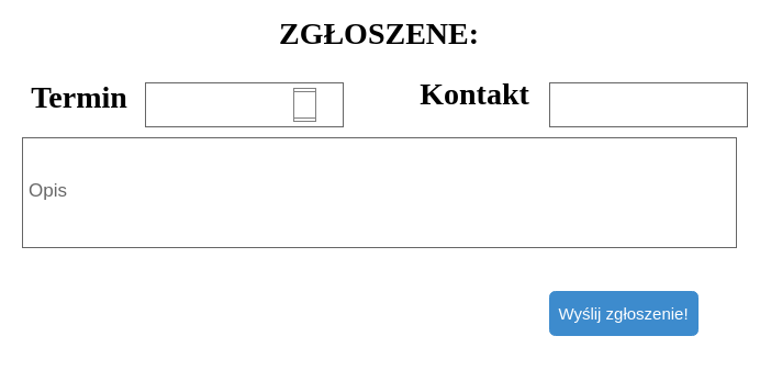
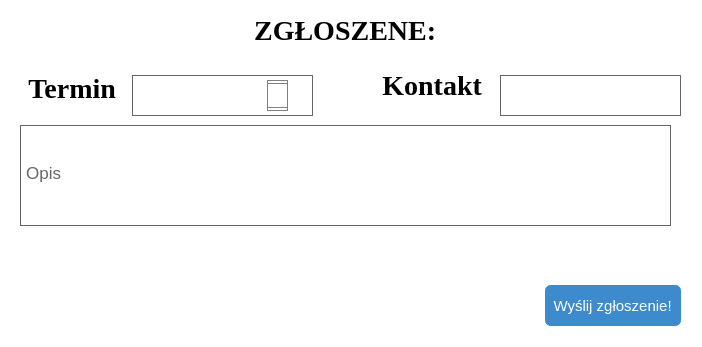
  <mxCell id="0" />
  <mxCell id="1" parent="0" />
  <mxCell id="2" value="Opis" style="strokeWidth=1;shadow=0;dashed=0;align=center;html=1;shape=mxgraph.mockup.text.textBox;fontColor=#666666;align=left;fontSize=17;spacingLeft=4;spacingTop=-3;strokeColor=#666666;mainText=" vertex="1" parent="1"><mxGeometry x="20" y="125" width="650" height="100" as="geometry" /></mxCell>
  <mxCell id="3" value="&lt;span style=&quot;font-size: 28px&quot;&gt;&lt;b&gt;ZGŁOSZENE:&lt;/b&gt;&lt;/span&gt;" style="text;html=1;strokeColor=none;fillColor=none;align=center;verticalAlign=middle;whiteSpace=wrap;rounded=0;fontFamily=Times New Roman;fontSize=18;" vertex="1" parent="1"><mxGeometry x="325" y="20" width="40" height="20" as="geometry" /></mxCell>
  <mxCell id="4" value="&lt;font style=&quot;font-size: 28px&quot;&gt;&lt;b&gt;Termin&lt;br&gt;&lt;/b&gt;&lt;span style=&quot;color: rgba(0 , 0 , 0 , 0) ; font-family: monospace ; font-size: 0px ; white-space: nowrap&quot;&gt;%3CmxGraphModel%3E%3Croot%3E%3CmxCell%20id%3D%220%22%2F%3E%3CmxCell%20id%3D%221%22%20parent%3D%220%22%2F%3E%3CmxCell%20id%3D%222%22%20value%3D%22%26lt%3Bfont%20style%3D%26quot%3Bfont-size%3A%2028px%26quot%3B%26gt%3B%26lt%3Bb%26gt%3BOpinie%26lt%3B%2Fb%26gt%3B%26lt%3B%2Ffont%26gt%3B%22%20style%3D%22text%3Bhtml%3D1%3BstrokeColor%3Dnone%3BfillColor%3Dnone%3Balign%3Dcenter%3BverticalAlign%3Dmiddle%3BwhiteSpace%3Dwrap%3Brounded%3D0%3BfontFamily%3DTimes%20New%20Roman%3BfontSize%3D18%3B%22%20vertex%3D%221%22%20parent%3D%221%22%3E%3CmxGeometry%20x%3D%22100%22%20y%3D%22430%22%20width%3D%2240%22%20height%3D%2220%22%20as%3D%22geometry%22%2F%3E%3C%2FmxCell%3E%3C%2Froot%3E%3C%2FmxGraphModel%3E&lt;/span&gt;&lt;b&gt;&lt;br&gt;&lt;/b&gt;&lt;/font&gt;" style="text;html=1;strokeColor=none;fillColor=none;align=center;verticalAlign=middle;whiteSpace=wrap;rounded=0;fontFamily=Times New Roman;fontSize=18;" vertex="1" parent="1"><mxGeometry x="52" y="95" width="40" height="20" as="geometry" /></mxCell>
  <mxCell id="5" value="&lt;font style=&quot;font-size: 28px&quot;&gt;&lt;b&gt;Kontakt&lt;/b&gt;&lt;/font&gt;" style="text;html=1;strokeColor=none;fillColor=none;align=center;verticalAlign=middle;whiteSpace=wrap;rounded=0;fontFamily=Times New Roman;fontSize=18;" vertex="1" parent="1"><mxGeometry x="412" y="75" width="40" height="20" as="geometry" /></mxCell>
  <mxCell id="6" value="" style="strokeWidth=1;shadow=0;dashed=0;align=right;html=1;shape=mxgraph.mockup.text.textBox;fontColor=#666666;align=left;fontSize=17;spacingLeft=4;spacingTop=-3;strokeColor=#666666;mainText=" vertex="1" parent="1"><mxGeometry x="132" y="75" width="180" height="40" as="geometry" /></mxCell>
  <mxCell id="7" value="" style="strokeWidth=1;shadow=0;dashed=0;align=center;html=1;shape=mxgraph.mockup.text.textBox;fontColor=#666666;align=left;fontSize=17;spacingLeft=4;spacingTop=-3;strokeColor=#666666;mainText=" vertex="1" parent="1"><mxGeometry x="500" y="75" width="180" height="40" as="geometry" /></mxCell>
  <mxCell id="8" value="" style="shape=process;whiteSpace=wrap;html=1;backgroundOutline=1;rotation=90;strokeColor=#808080;" vertex="1" parent="1"><mxGeometry x="262" y="85" width="30" height="20" as="geometry" /></mxCell>
- <mxCell id="9" value="&lt;font style=&quot;font-size: 15px&quot;&gt;Wyślij zgłoszenie!&lt;/font&gt;" style="html=1;shadow=0;dashed=0;shape=mxgraph.bootstrap.rrect;rSize=5;fillColor=#3D8BCD;align=center;strokeColor=#3D8BCD;fontColor=#ffffff;fontSize=10;whiteSpace=wrap;" vertex="1" parent="1"><mxGeometry x="500" y="265" width="135" height="40" as="geometry" /></mxCell>
+ <mxCell id="9" value="&lt;font style=&quot;font-size: 15px&quot;&gt;Wyślij zgłoszenie!&lt;/font&gt;" style="html=1;shadow=0;dashed=0;shape=mxgraph.bootstrap.rrect;rSize=5;fillColor=#3D8BCD;align=center;strokeColor=#3D8BCD;fontColor=#ffffff;fontSize=10;whiteSpace=wrap;" vertex="1" parent="1"><mxGeometry x="545" y="285" width="135" height="40" as="geometry" /></mxCell>
